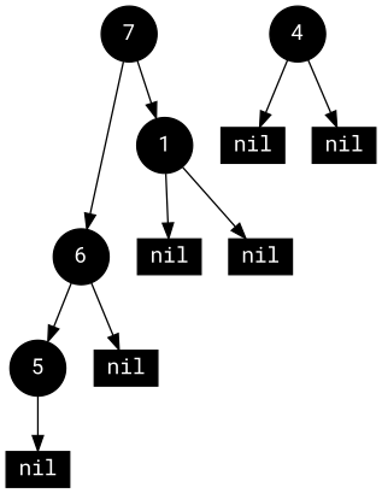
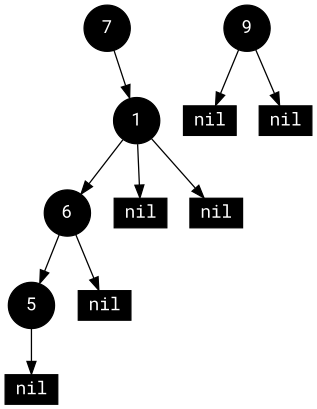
  digraph {
    fontname="Roboto Mono"
    node [fillcolor=black fontcolor=white fontname="Roboto Mono" style=filled shape=box]
    edge [fontname="Roboto Mono"]
    n1 [label=7 width=0.5 shape=""]
    1 [width=0.5 shape=""]
    6 [width=0.5 shape=""]
    n4 [height=0.2 label=nil width=0.3]
    n5 [height=0.2 label=nil width=0.3]
    5 [width=0.5 shape=""]
    n7 [height=0.2 label=nil width=0.3]
    n8 [height=0.2 label=nil width=0.3]
-   4 [width=0.5 shape=""]
+   4 [width=0.5 label=9 shape=""]
    n10 [height=0.2 label=nil width=0.3]
    n11 [height=0.2 label=nil width=0.3]
    n1 -> 1
-   n1 -> 6
+   1 -> 6
    1 -> n4
    1 -> n5
    6 -> 5
    6 -> n7
    5 -> n8
    4 -> n10
    4 -> n11
  }
